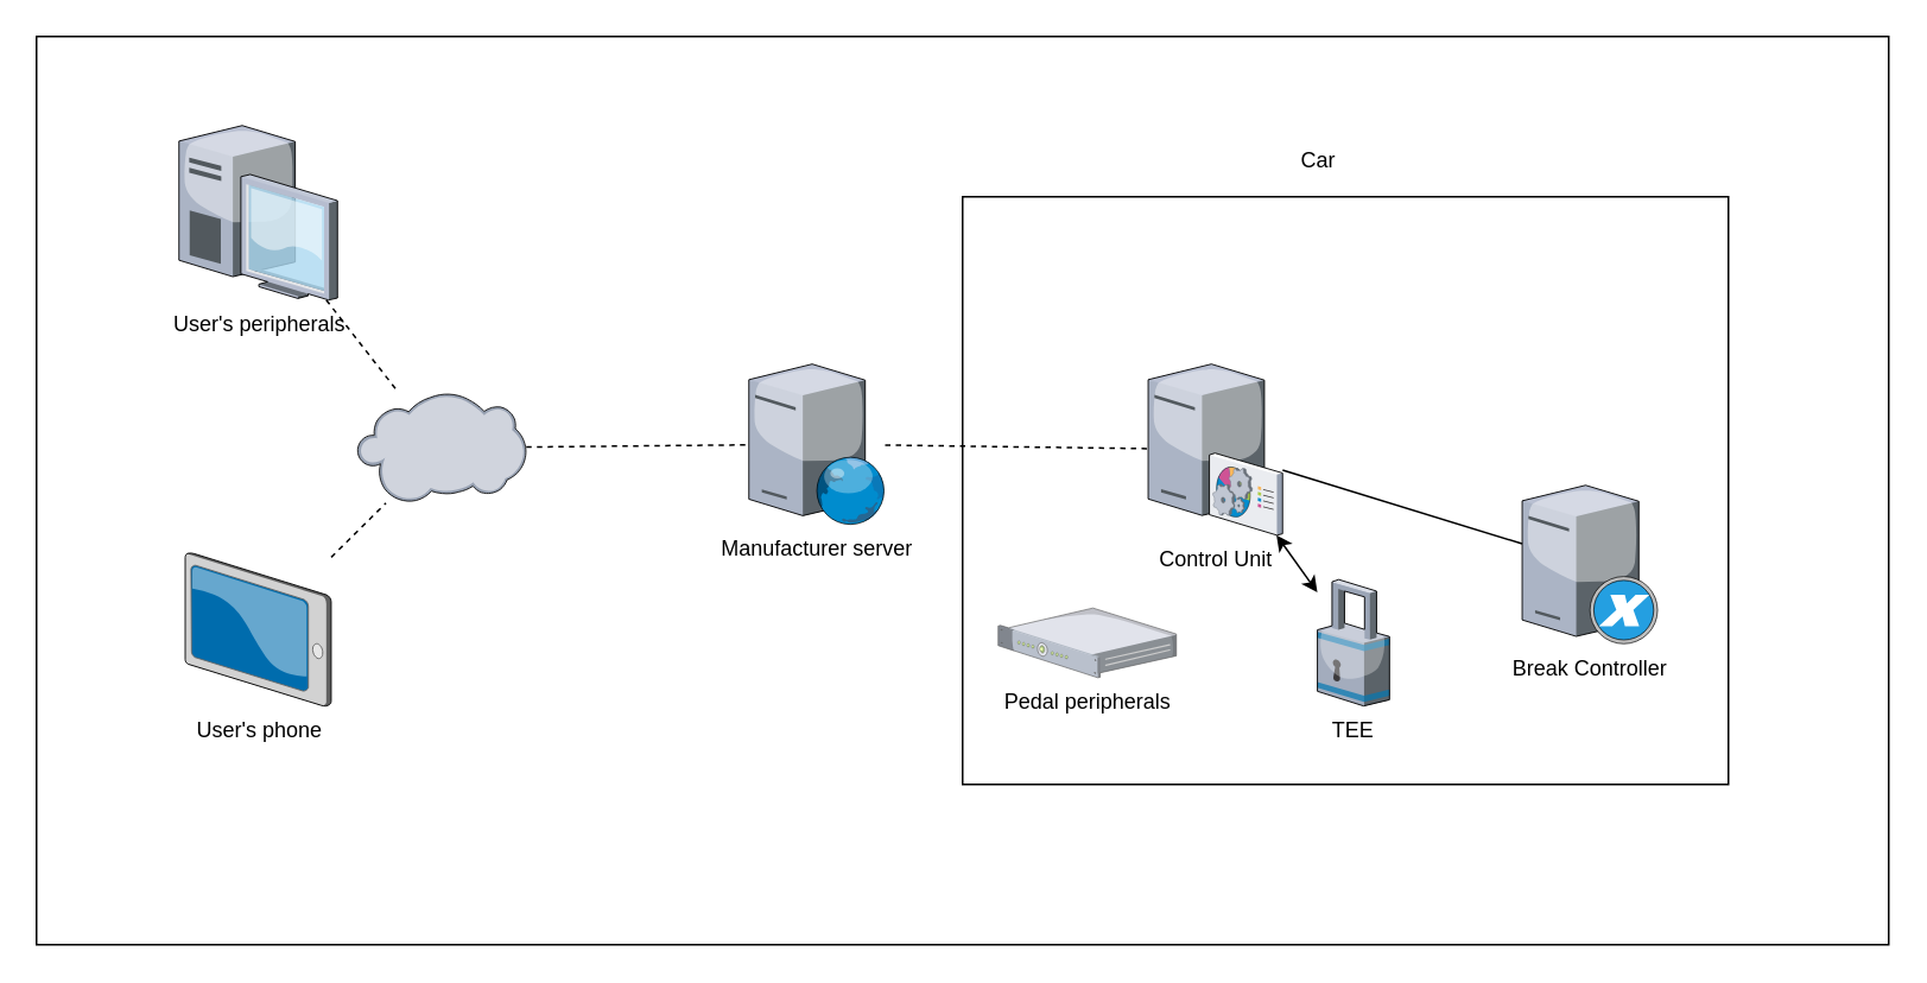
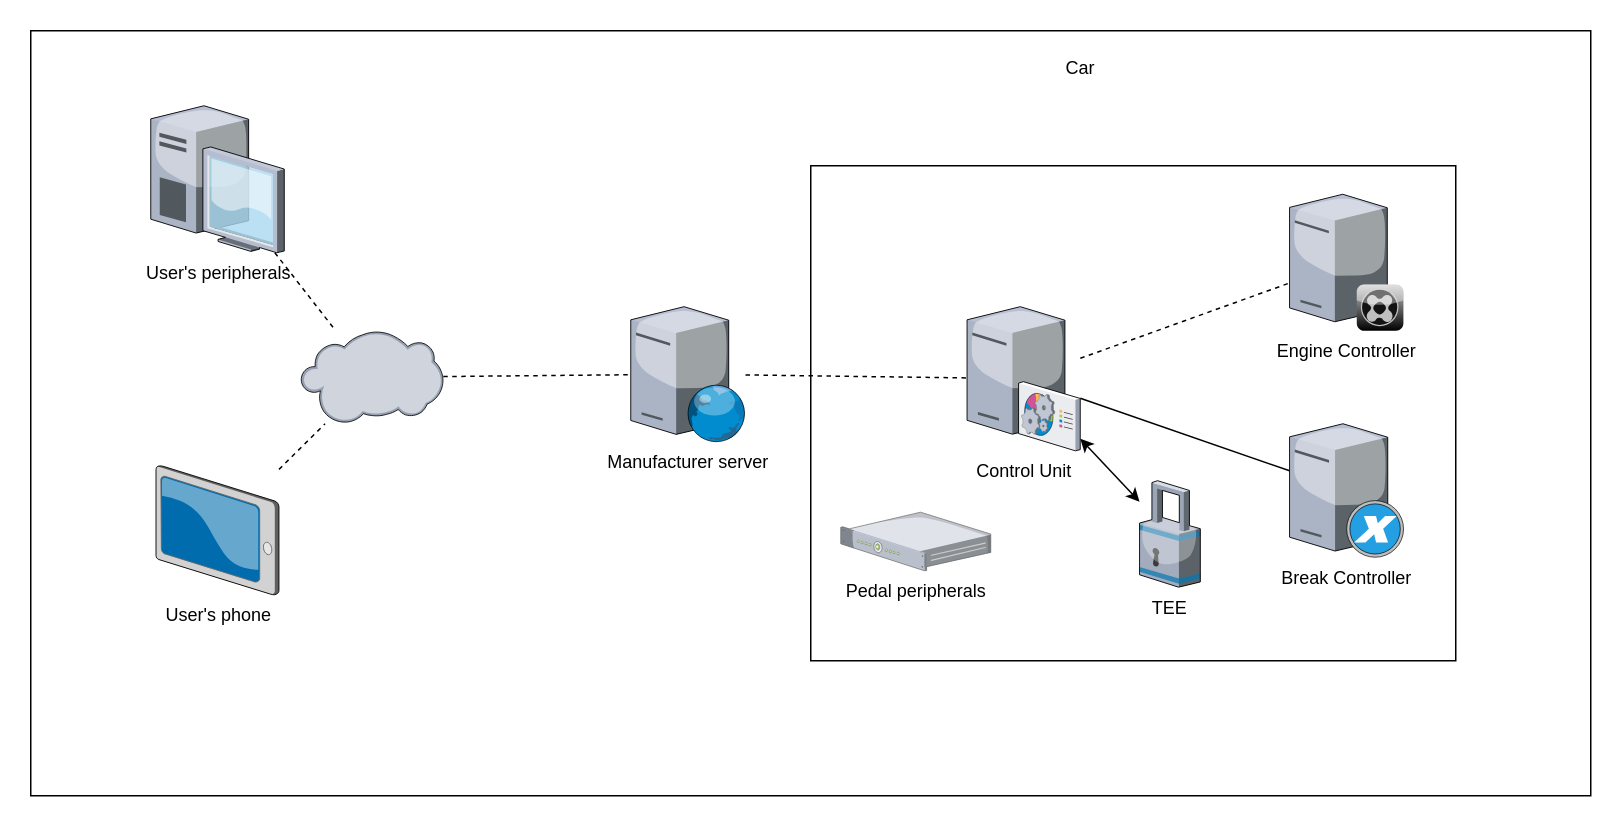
  <mxCell id="0" />
  <mxCell id="1" parent="0" />
  <mxCell id="2" value="User's peripherals" style="verticalLabelPosition=bottom;aspect=fixed;html=1;verticalAlign=top;strokeColor=none;align=center;outlineConnect=0;shape=mxgraph.citrix.desktop;" vertex="1" parent="1"><mxGeometry x="100" y="70" width="89" height="98" as="geometry" /></mxCell>
  <mxCell id="3" value="User's phone" style="verticalLabelPosition=bottom;aspect=fixed;html=1;verticalAlign=top;strokeColor=none;align=center;outlineConnect=0;shape=mxgraph.citrix.tablet_2;" vertex="1" parent="1"><mxGeometry x="103.5" y="310" width="82" height="86" as="geometry" /></mxCell>
  <mxCell id="4" value="Control Unit&lt;br&gt;" style="verticalLabelPosition=bottom;aspect=fixed;html=1;verticalAlign=top;strokeColor=none;align=center;outlineConnect=0;shape=mxgraph.citrix.command_center;labelBorderColor=none;labelBackgroundColor=none;" vertex="1" parent="1"><mxGeometry x="644.2" y="203.95" width="75.5" height="96" as="geometry" /></mxCell>
- <mxCell id="5" value="TEE" style="verticalLabelPosition=bottom;aspect=fixed;html=1;verticalAlign=top;strokeColor=none;align=center;outlineConnect=0;shape=mxgraph.citrix.security;labelBackgroundColor=none;gradientColor=none;" vertex="1" parent="1"><mxGeometry x="739.2" y="324.95" width="40.5" height="71" as="geometry" /></mxCell>
+ <mxCell id="5" value="TEE" style="verticalLabelPosition=bottom;aspect=fixed;html=1;verticalAlign=top;strokeColor=none;align=center;outlineConnect=0;shape=mxgraph.citrix.security;labelBackgroundColor=none;gradientColor=none;" vertex="1" parent="1"><mxGeometry x="759.2" y="319.95" width="40.5" height="71" as="geometry" /></mxCell>
  <mxCell id="6" value="" style="endArrow=classic;startArrow=classic;html=1;" edge="1" parent="1" source="5" target="4"><mxGeometry width="50" height="50" relative="1" as="geometry"><mxPoint x="739.2" y="490.95" as="sourcePoint" /><mxPoint x="789.2" y="440.95" as="targetPoint" /></mxGeometry></mxCell>
  <mxCell id="7" value="Pedal peripherals" style="verticalLabelPosition=bottom;aspect=fixed;html=1;verticalAlign=top;strokeColor=none;align=center;outlineConnect=0;shape=mxgraph.citrix.1u_2u_server;labelBackgroundColor=none;gradientColor=none;" vertex="1" parent="1"><mxGeometry x="560" y="340.95" width="100" height="39.1" as="geometry" /></mxCell>
  <mxCell id="8" value="" style="verticalLabelPosition=bottom;aspect=fixed;html=1;verticalAlign=top;strokeColor=none;align=center;outlineConnect=0;shape=mxgraph.citrix.cloud;labelBackgroundColor=none;gradientColor=none;" vertex="1" parent="1"><mxGeometry x="200" y="220" width="95" height="62" as="geometry" /></mxCell>
  <mxCell id="9" value="" style="endArrow=none;dashed=1;html=1;" edge="1" parent="1" source="2" target="8"><mxGeometry width="50" height="50" relative="1" as="geometry"><mxPoint x="580" y="500" as="sourcePoint" /><mxPoint x="630" y="450" as="targetPoint" /></mxGeometry></mxCell>
  <mxCell id="10" value="" style="endArrow=none;dashed=1;html=1;" edge="1" parent="1" source="3" target="8"><mxGeometry width="50" height="50" relative="1" as="geometry"><mxPoint x="580" y="500" as="sourcePoint" /><mxPoint x="630" y="450" as="targetPoint" /></mxGeometry></mxCell>
- <mxCell id="13" value="Break Controller&lt;br&gt;" style="verticalLabelPosition=bottom;aspect=fixed;html=1;verticalAlign=top;strokeColor=none;align=center;outlineConnect=0;shape=mxgraph.citrix.xencenter;labelBackgroundColor=none;gradientColor=none;" vertex="1" parent="1"><mxGeometry x="854.2" y="272" width="76" height="89" as="geometry" /></mxCell>
+ <mxCell id="11" value="" style="endArrow=none;dashed=1;html=1;" edge="1" parent="1" source="4" target="12"><mxGeometry width="50" height="50" relative="1" as="geometry"><mxPoint x="869.2" y="230.95" as="sourcePoint" /><mxPoint x="919.2" y="180.95" as="targetPoint" /></mxGeometry></mxCell>
+ <mxCell id="12" value="Engine Controller" style="verticalLabelPosition=bottom;aspect=fixed;html=1;verticalAlign=top;strokeColor=none;align=center;outlineConnect=0;shape=mxgraph.citrix.xenclient_synchronizer;fillColor=#CCCCCC;gradientColor=#000000;gradientDirection=south;labelBackgroundColor=none;" vertex="1" parent="1"><mxGeometry x="859.2" y="129" width="76" height="91" as="geometry" /></mxCell>
+ <mxCell id="13" value="Break Controller&lt;br&gt;" style="verticalLabelPosition=bottom;aspect=fixed;html=1;verticalAlign=top;strokeColor=none;align=center;outlineConnect=0;shape=mxgraph.citrix.xencenter;labelBackgroundColor=none;gradientColor=none;" vertex="1" parent="1"><mxGeometry x="859.2" y="282" width="76" height="89" as="geometry" /></mxCell>
  <mxCell id="14" value="" style="endArrow=none;dashed=0;html=1;" edge="1" parent="1" source="4" target="13"><mxGeometry width="50" height="50" relative="1" as="geometry"><mxPoint x="739.2" y="490.95" as="sourcePoint" /><mxPoint x="789.2" y="440.95" as="targetPoint" /></mxGeometry></mxCell>
  <mxCell id="15" value="Manufacturer server" style="verticalLabelPosition=bottom;aspect=fixed;html=1;verticalAlign=top;strokeColor=none;align=center;outlineConnect=0;shape=mxgraph.citrix.web_server;labelBackgroundColor=none;gradientColor=none;" vertex="1" parent="1"><mxGeometry x="420" y="203.95" width="76.5" height="90" as="geometry" /></mxCell>
  <mxCell id="16" value="" style="endArrow=none;dashed=1;html=1;" edge="1" parent="1" source="8" target="15"><mxGeometry width="50" height="50" relative="1" as="geometry"><mxPoint x="470" y="350" as="sourcePoint" /><mxPoint x="520" y="300" as="targetPoint" /></mxGeometry></mxCell>
  <mxCell id="17" value="" style="endArrow=none;dashed=1;html=1;" edge="1" parent="1" source="15" target="4"><mxGeometry width="50" height="50" relative="1" as="geometry"><mxPoint x="470" y="350" as="sourcePoint" /><mxPoint x="520" y="300" as="targetPoint" /></mxGeometry></mxCell>
  <mxCell id="18" value="" style="rounded=0;whiteSpace=wrap;html=1;labelBackgroundColor=none;gradientColor=none;fillColor=none;align=center;" vertex="1" parent="1"><mxGeometry x="540" y="110" width="430" height="330" as="geometry" /></mxCell>
- <mxCell id="19" value="Car" style="text;html=1;strokeColor=none;fillColor=none;align=center;verticalAlign=middle;whiteSpace=wrap;rounded=0;labelBackgroundColor=none;" vertex="1" parent="1"><mxGeometry x="719.7" y="80" width="40" height="20" as="geometry" /></mxCell>
+ <mxCell id="19" value="Car" style="text;html=1;strokeColor=none;fillColor=none;align=center;verticalAlign=middle;whiteSpace=wrap;rounded=0;labelBackgroundColor=none;" vertex="1" parent="1"><mxGeometry x="699.7" y="35" width="40" height="20" as="geometry" /></mxCell>
  <mxCell id="20" value="" style="rounded=0;whiteSpace=wrap;html=1;labelBackgroundColor=none;fillColor=none;gradientColor=none;" vertex="1" parent="1"><mxGeometry x="20" width="1040" height="510" as="geometry" y="20" /></mxCell>
